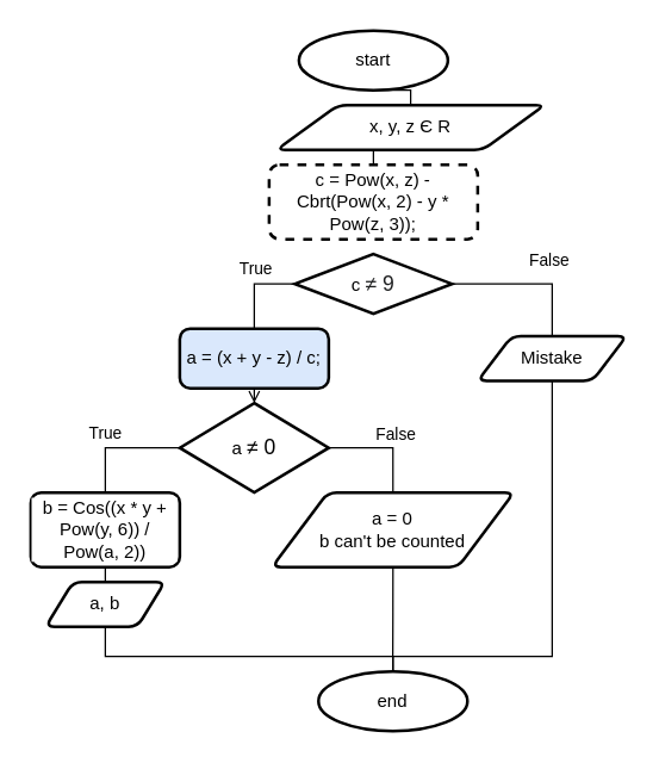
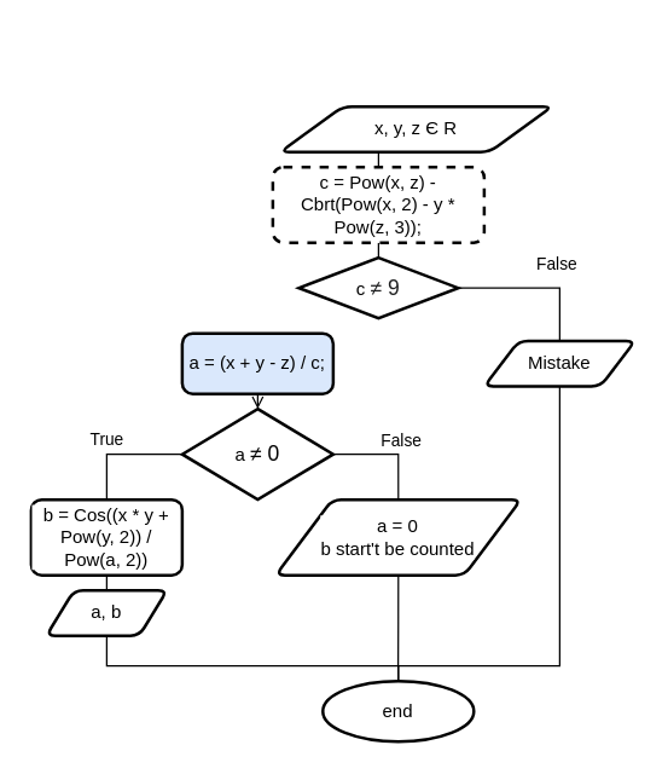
  <mxCell id="0" />
  <mxCell id="1" parent="0" />
- <mxCell id="2" style="edgeStyle=orthogonalEdgeStyle;rounded=0;orthogonalLoop=1;jettySize=auto;html=1;exitX=0.5;exitY=1;exitDx=0;exitDy=0;exitPerimeter=0;entryX=0.5;entryY=0;entryDx=0;entryDy=0;endArrow=none;endFill=0;" parent="1" source="3" target="5" edge="1"><mxGeometry relative="1" as="geometry" /></mxCell>
- <mxCell id="3" value="start" style="strokeWidth=2;html=1;shape=mxgraph.flowchart.start_2;whiteSpace=wrap;" parent="1" vertex="1"><mxGeometry x="200" y="20" width="100" height="40" as="geometry" /></mxCell>
  <mxCell id="4" style="edgeStyle=orthogonalEdgeStyle;rounded=0;orthogonalLoop=1;jettySize=auto;html=1;exitX=0.5;exitY=1;exitDx=0;exitDy=0;entryX=0.5;entryY=0;entryDx=0;entryDy=0;endArrow=none;endFill=0;" parent="1" source="5" target="12" edge="1"><mxGeometry relative="1" as="geometry" /></mxCell>
  <mxCell id="5" value="x, y, z Є R" style="shape=parallelogram;html=1;strokeWidth=2;perimeter=parallelogramPerimeter;whiteSpace=wrap;rounded=1;arcSize=12;size=0.23;" parent="1" vertex="1"><mxGeometry x="185" y="70" width="180" height="30" as="geometry" /></mxCell>
- <mxCell id="6" style="edgeStyle=orthogonalEdgeStyle;rounded=0;orthogonalLoop=1;jettySize=auto;html=1;exitX=0;exitY=0.5;exitDx=0;exitDy=0;exitPerimeter=0;endArrow=none;endFill=0;" parent="1" source="10" target="14" edge="1"><mxGeometry relative="1" as="geometry" /></mxCell>
- <mxCell id="7" value="True" style="edgeLabel;html=1;align=center;verticalAlign=middle;resizable=0;points=[];" parent="6" vertex="1" connectable="0"><mxGeometry x="0.08" y="3" relative="1" as="geometry"><mxPoint x="-3" y="-14" as="offset" /></mxGeometry></mxCell>
  <mxCell id="8" style="edgeStyle=orthogonalEdgeStyle;rounded=0;orthogonalLoop=1;jettySize=auto;html=1;exitX=1;exitY=0.5;exitDx=0;exitDy=0;exitPerimeter=0;entryX=0.5;entryY=0;entryDx=0;entryDy=0;endArrow=none;endFill=0;" parent="1" source="10" target="16" edge="1"><mxGeometry relative="1" as="geometry" /></mxCell>
  <mxCell id="9" value="False" style="edgeLabel;html=1;align=center;verticalAlign=middle;resizable=0;points=[];" parent="8" vertex="1" connectable="0"><mxGeometry x="0.29" y="1" relative="1" as="geometry"><mxPoint x="-1" y="-16" as="offset" /></mxGeometry></mxCell>
  <mxCell id="10" value="c&amp;nbsp;&lt;span style=&quot;color: rgb(32 , 33 , 34) ; font-family: sans-serif ; font-size: 14px ; text-align: left ; background-color: rgb(255 , 255 , 255)&quot;&gt;≠ 9&lt;/span&gt;" style="strokeWidth=2;html=1;shape=mxgraph.flowchart.decision;whiteSpace=wrap;" parent="1" vertex="1"><mxGeometry x="197.25" y="170" width="105.5" height="40" as="geometry" /></mxCell>
+ <mxCell id="11" style="edgeStyle=orthogonalEdgeStyle;rounded=0;orthogonalLoop=1;jettySize=auto;html=1;exitX=0.5;exitY=1;exitDx=0;exitDy=0;entryX=0.5;entryY=0;entryDx=0;entryDy=0;entryPerimeter=0;endArrow=none;endFill=0;" parent="1" source="12" target="10" edge="1"><mxGeometry relative="1" as="geometry" /></mxCell>
  <mxCell id="12" value="c = Pow(x, z) - Cbrt(Pow(x, 2) - y * Pow(z, 3));" style="rounded=1;whiteSpace=wrap;html=1;absoluteArcSize=1;arcSize=14;strokeWidth=2;dashed=1;" parent="1" vertex="1"><mxGeometry x="180" y="110" width="140" height="50" as="geometry" /></mxCell>
  <mxCell id="13" style="edgeStyle=orthogonalEdgeStyle;rounded=0;orthogonalLoop=1;jettySize=auto;html=1;exitX=0.5;exitY=1;exitDx=0;exitDy=0;entryX=0.5;entryY=0;entryDx=0;entryDy=0;entryPerimeter=0;fontColor=#000000;endArrow=open;endFill=0;" parent="1" source="14" target="18" edge="1"><mxGeometry relative="1" as="geometry" /></mxCell>
  <mxCell id="14" value="a = (x + y - z) / c;" style="rounded=1;whiteSpace=wrap;html=1;absoluteArcSize=1;arcSize=14;strokeWidth=2;fillColor=#dae8fc;" parent="1" vertex="1"><mxGeometry x="120" y="220" width="100" height="40" as="geometry" /></mxCell>
  <mxCell id="15" style="edgeStyle=orthogonalEdgeStyle;rounded=0;orthogonalLoop=1;jettySize=auto;html=1;exitX=0.5;exitY=1;exitDx=0;exitDy=0;entryX=0.5;entryY=0;entryDx=0;entryDy=0;entryPerimeter=0;fontColor=#000000;endArrow=none;endFill=0;" parent="1" source="16" target="27" edge="1"><mxGeometry relative="1" as="geometry"><Array as="points"><mxPoint x="370" y="440" /><mxPoint x="263" y="440" /></Array></mxGeometry></mxCell>
  <mxCell id="16" value="Mistake" style="shape=parallelogram;html=1;strokeWidth=2;perimeter=parallelogramPerimeter;whiteSpace=wrap;rounded=1;arcSize=12;size=0.23;" parent="1" vertex="1"><mxGeometry x="320" y="225" width="100" height="30" as="geometry" /></mxCell>
  <mxCell id="17" value="True" style="edgeStyle=orthogonalEdgeStyle;rounded=0;orthogonalLoop=1;jettySize=auto;html=1;exitX=0;exitY=0.5;exitDx=0;exitDy=0;exitPerimeter=0;fontColor=#000000;endArrow=none;endFill=0;" parent="1" source="18" target="20" edge="1"><mxGeometry x="0.25" y="-10" relative="1" as="geometry"><mxPoint x="10" y="-10" as="offset" /></mxGeometry></mxCell>
  <mxCell id="18" value="&lt;span style=&quot;text-align: left&quot;&gt;&lt;font face=&quot;helvetica&quot;&gt;a&amp;nbsp;&lt;/font&gt;&lt;/span&gt;&lt;span style=&quot;font-family: sans-serif ; font-size: 14px ; text-align: left&quot;&gt;≠ 0&lt;/span&gt;" style="strokeWidth=2;html=1;shape=mxgraph.flowchart.decision;whiteSpace=wrap;" parent="1" vertex="1"><mxGeometry x="120" y="270" width="100" height="60" as="geometry" /></mxCell>
  <mxCell id="19" style="edgeStyle=orthogonalEdgeStyle;rounded=0;orthogonalLoop=1;jettySize=auto;html=1;exitX=0.5;exitY=1;exitDx=0;exitDy=0;entryX=0.5;entryY=0;entryDx=0;entryDy=0;fontColor=#000000;endArrow=none;endFill=0;" parent="1" source="20" target="22" edge="1"><mxGeometry relative="1" as="geometry" /></mxCell>
- <mxCell id="20" value="b = Cos((x * y + Pow(y, 6)) / Pow(a, 2))" style="rounded=1;whiteSpace=wrap;html=1;absoluteArcSize=1;arcSize=14;strokeWidth=2;labelBackgroundColor=#FFFFFF;fontColor=#000000;" parent="1" vertex="1"><mxGeometry x="20" y="330" width="100" height="50" as="geometry" /></mxCell>
+ <mxCell id="20" value="b = Cos((x * y + Pow(y, 2)) / Pow(a, 2))" style="rounded=1;whiteSpace=wrap;html=1;absoluteArcSize=1;arcSize=14;strokeWidth=2;labelBackgroundColor=#FFFFFF;fontColor=#000000;" parent="1" vertex="1"><mxGeometry x="20" y="330" width="100" height="50" as="geometry" /></mxCell>
  <mxCell id="21" style="edgeStyle=orthogonalEdgeStyle;rounded=0;orthogonalLoop=1;jettySize=auto;html=1;exitX=0.5;exitY=1;exitDx=0;exitDy=0;entryX=0.5;entryY=0;entryDx=0;entryDy=0;entryPerimeter=0;fontColor=#000000;endArrow=none;endFill=0;" parent="1" source="22" target="27" edge="1"><mxGeometry relative="1" as="geometry"><Array as="points"><mxPoint x="70" y="440" /><mxPoint x="264" y="440" /></Array></mxGeometry></mxCell>
  <mxCell id="22" value="a, b" style="shape=parallelogram;html=1;strokeWidth=2;perimeter=parallelogramPerimeter;whiteSpace=wrap;rounded=1;arcSize=12;size=0.23;labelBackgroundColor=#FFFFFF;fontColor=#000000;" parent="1" vertex="1"><mxGeometry x="30" y="390" width="80" height="30" as="geometry" /></mxCell>
  <mxCell id="23" style="edgeStyle=orthogonalEdgeStyle;rounded=0;orthogonalLoop=1;jettySize=auto;html=1;exitX=0.5;exitY=0;exitDx=0;exitDy=0;entryX=1;entryY=0.5;entryDx=0;entryDy=0;entryPerimeter=0;fontColor=#000000;endArrow=none;endFill=0;" parent="1" source="26" target="18" edge="1"><mxGeometry relative="1" as="geometry" /></mxCell>
  <mxCell id="24" value="False" style="edgeLabel;html=1;align=center;verticalAlign=middle;resizable=0;points=[];fontColor=#000000;" parent="23" vertex="1" connectable="0"><mxGeometry x="0.18" y="-2" relative="1" as="geometry"><mxPoint x="14" y="-8" as="offset" /></mxGeometry></mxCell>
  <mxCell id="25" style="edgeStyle=orthogonalEdgeStyle;rounded=0;orthogonalLoop=1;jettySize=auto;html=1;exitX=0.5;exitY=1;exitDx=0;exitDy=0;fontColor=#000000;endArrow=none;endFill=0;" parent="1" source="26" edge="1"><mxGeometry relative="1" as="geometry"><mxPoint x="263" y="440" as="targetPoint" /></mxGeometry></mxCell>
- <mxCell id="26" value="a = 0&lt;br&gt;b can't be counted" style="shape=parallelogram;html=1;strokeWidth=2;perimeter=parallelogramPerimeter;whiteSpace=wrap;rounded=1;arcSize=12;size=0.23;labelBackgroundColor=#FFFFFF;fontColor=#000000;" parent="1" vertex="1"><mxGeometry x="182" y="330" width="162.25" height="50" as="geometry" /></mxCell>
+ <mxCell id="26" value="a = 0&lt;br&gt;b start't be counted" style="shape=parallelogram;html=1;strokeWidth=2;perimeter=parallelogramPerimeter;whiteSpace=wrap;rounded=1;arcSize=12;size=0.23;labelBackgroundColor=#FFFFFF;fontColor=#000000;" parent="1" vertex="1"><mxGeometry x="182" y="330" width="162.25" height="50" as="geometry" /></mxCell>
  <mxCell id="27" value="end" style="strokeWidth=2;html=1;shape=mxgraph.flowchart.start_2;whiteSpace=wrap;" parent="1" vertex="1"><mxGeometry x="213.13" y="450" width="100" height="40" as="geometry" /></mxCell>
  <mxCell id="28" style="edgeStyle=orthogonalEdgeStyle;rounded=0;orthogonalLoop=1;jettySize=auto;html=1;exitX=0.5;exitY=1;exitDx=0;exitDy=0;exitPerimeter=0;fontColor=#000000;endArrow=none;endFill=0;" parent="1" source="27" target="27" edge="1"><mxGeometry relative="1" as="geometry" /></mxCell>
